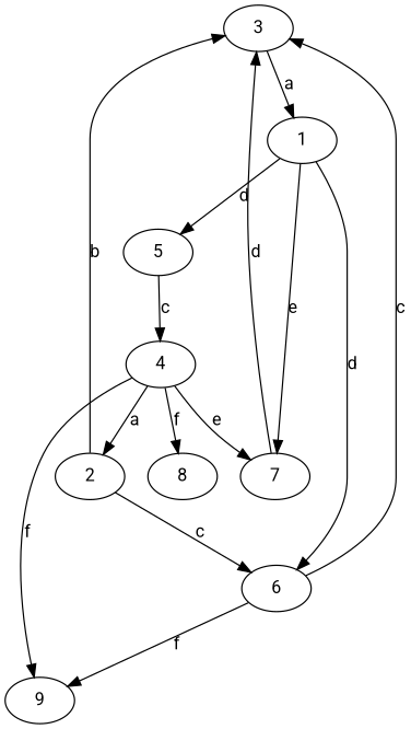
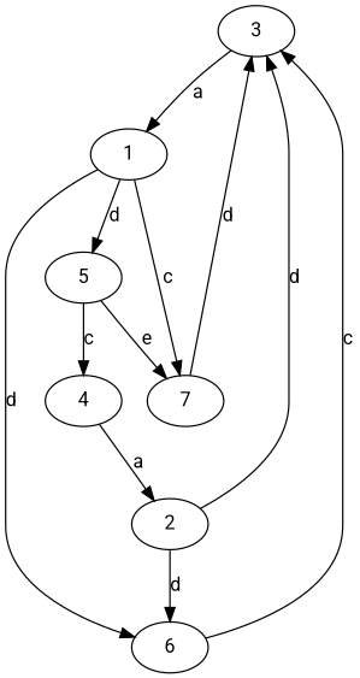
  strict digraph {
    fontname=Roboto
    node [fontname=Roboto]
    edge [fontname=Roboto]
    3
    1
    6
    7
    5
-   9
    4
    2
-   8
    3 -> 1 [label=a]
    1 -> 6 [label=d]
-   1 -> 7 [label=e]
+   1 -> 7 [label=c]
    1 -> 5 [label=d]
    6 -> 3 [label=c]
-   6 -> 9 [label=f]
    7 -> 3 [label=d]
-   4 -> 7 [label=e]
+   5 -> 7 [label=e]
    5 -> 4 [label=c]
-   4 -> 9 [label=f]
    4 -> 2 [label=a]
-   4 -> 8 [label=f]
-   2 -> 3 [label=b]
-   2 -> 6 [label=c]
+   2 -> 3 [label=d]
+   2 -> 6 [label=d]
  }
